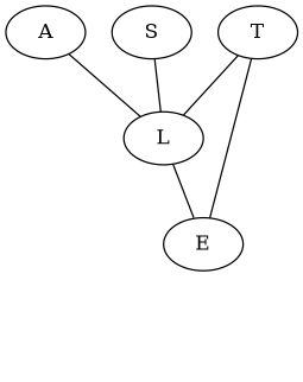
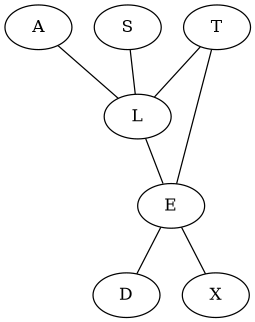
  strict graph {
    A
    L
    T
    E
+   D
+   X
    S
    A -- L
    L -- E
    T -- L
    T -- E
+   E -- D
+   E -- X
    S -- L
  }
